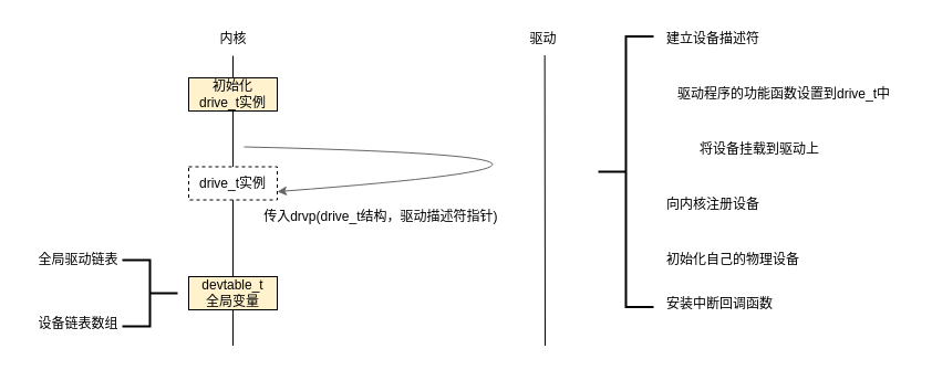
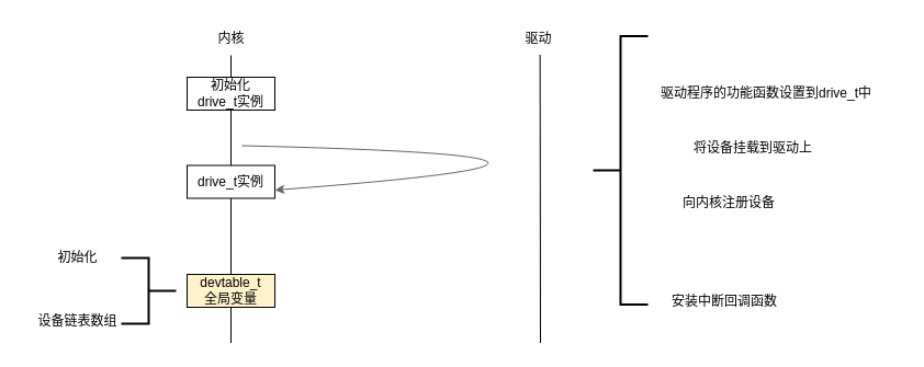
  <mxCell id="0" />
  <mxCell id="1" parent="0" />
  <mxCell id="2" value="" style="endArrow=none;html=1;rounded=0;" parent="1" target="4" edge="1"><mxGeometry width="50" height="50" relative="1" as="geometry"><mxPoint x="210" y="312.5" as="sourcePoint" /><mxPoint x="210" y="52.5" as="targetPoint" /></mxGeometry></mxCell>
  <mxCell id="3" value="" style="endArrow=none;html=1;rounded=0;entryX=0.533;entryY=0.983;entryDx=0;entryDy=0;entryPerimeter=0;" parent="1" target="5" edge="1"><mxGeometry width="50" height="50" relative="1" as="geometry"><mxPoint x="492" y="312.5" as="sourcePoint" /><mxPoint x="490" y="62.5" as="targetPoint" /></mxGeometry></mxCell>
  <mxCell id="4" value="内核" style="text;html=1;align=center;verticalAlign=middle;resizable=0;points=[];autosize=1;strokeColor=none;fillColor=none;" parent="1" vertex="1"><mxGeometry x="185" y="20" width="50" height="30" as="geometry" /></mxCell>
  <mxCell id="5" value="驱动" style="text;html=1;align=center;verticalAlign=middle;resizable=0;points=[];autosize=1;strokeColor=none;fillColor=none;" parent="1" vertex="1"><mxGeometry x="465" y="20" width="50" height="30" as="geometry" /></mxCell>
  <mxCell id="6" value="" style="endArrow=classic;html=1;rounded=0;curved=1;fillColor=#f5f5f5;strokeColor=#666666;entryX=1;entryY=0.75;entryDx=0;entryDy=0;" parent="1" target="20" edge="1"><mxGeometry width="50" height="50" relative="1" as="geometry"><mxPoint x="220" y="132.5" as="sourcePoint" /><mxPoint x="220" y="172.5" as="targetPoint" /><Array as="points"><mxPoint x="650" y="142.5" /></Array></mxGeometry></mxCell>
  <mxCell id="7" value="" style="strokeWidth=2;html=1;shape=mxgraph.flowchart.annotation_2;align=left;labelPosition=right;pointerEvents=1;" parent="1" vertex="1"><mxGeometry x="540" y="32.5" width="50" height="245" as="geometry" /></mxCell>
- <mxCell id="8" value="建立设备描述符" style="text;html=1;align=left;verticalAlign=middle;resizable=0;points=[];autosize=1;strokeColor=none;fillColor=none;" parent="1" vertex="1"><mxGeometry x="600" y="20" width="110" height="30" as="geometry" /></mxCell>
- <mxCell id="9" value="传入drvp(drive_t结构，驱动描述符指针)&amp;nbsp;" style="text;html=1;align=center;verticalAlign=middle;resizable=0;points=[];autosize=1;strokeColor=none;fillColor=none;" parent="1" vertex="1"><mxGeometry x="225" y="180.5" width="240" height="30" as="geometry" /></mxCell>
- <mxCell id="10" value="驱动程序的功能函数设置到drive_t中" style="text;html=1;align=left;verticalAlign=middle;resizable=0;points=[];autosize=1;strokeColor=none;fillColor=none;" parent="1" vertex="1"><mxGeometry x="610" y="70" width="220" height="30" as="geometry" /></mxCell>
+ <mxCell id="10" value="驱动程序的功能函数设置到drive_t中" style="text;html=1;align=left;verticalAlign=middle;resizable=0;points=[];autosize=1;strokeColor=none;fillColor=none;" parent="1" vertex="1"><mxGeometry x="600" y="70" width="220" height="30" as="geometry" /></mxCell>
  <mxCell id="11" value="将设备挂载到驱动上" style="text;html=1;align=left;verticalAlign=middle;resizable=0;points=[];autosize=1;strokeColor=none;fillColor=none;" parent="1" vertex="1"><mxGeometry x="630" y="120" width="130" height="30" as="geometry" /></mxCell>
- <mxCell id="12" value="向内核注册设备" style="text;html=1;align=left;verticalAlign=middle;resizable=0;points=[];autosize=1;strokeColor=none;fillColor=none;" parent="1" vertex="1"><mxGeometry x="600" y="170" width="110" height="30" as="geometry" /></mxCell>
- <mxCell id="13" value="初始化自己的物理设备" style="text;html=1;align=left;verticalAlign=middle;resizable=0;points=[];autosize=1;strokeColor=none;fillColor=none;" parent="1" vertex="1"><mxGeometry x="600" y="220" width="140" height="30" as="geometry" /></mxCell>
- <mxCell id="14" value="安装中断回调函数" style="text;html=1;align=left;verticalAlign=middle;resizable=0;points=[];autosize=1;strokeColor=none;fillColor=none;" parent="1" vertex="1"><mxGeometry x="600" y="260" width="120" height="30" as="geometry" /></mxCell>
+ <mxCell id="12" value="向内核注册设备" style="text;html=1;align=left;verticalAlign=middle;resizable=0;points=[];autosize=1;strokeColor=none;fillColor=none;" parent="1" vertex="1"><mxGeometry x="620" y="170" width="110" height="30" as="geometry" /></mxCell>
+ <mxCell id="14" value="安装中断回调函数" style="text;html=1;align=left;verticalAlign=middle;resizable=0;points=[];autosize=1;strokeColor=none;fillColor=none;" parent="1" vertex="1"><mxGeometry x="610" y="260" width="120" height="30" as="geometry" /></mxCell>
  <mxCell id="15" value="devtable_t&lt;br&gt;全局变量" style="rounded=0;whiteSpace=wrap;html=1;fillColor=#fff2cc;" parent="1" vertex="1"><mxGeometry x="170" y="250" width="80" height="30" as="geometry" /></mxCell>
- <mxCell id="16" value="初始化&lt;br&gt;drive_t实例" style="rounded=0;whiteSpace=wrap;html=1;fillColor=#fff2cc;" parent="1" vertex="1"><mxGeometry x="170" y="70" width="80" height="30" as="geometry" /></mxCell>
+ <mxCell id="16" value="初始化&lt;br&gt;drive_t实例" style="rounded=0;whiteSpace=wrap;html=1;" parent="1" vertex="1"><mxGeometry x="170" y="70" width="80" height="30" as="geometry" /></mxCell>
  <mxCell id="17" value="" style="strokeWidth=2;html=1;shape=mxgraph.flowchart.annotation_2;align=left;labelPosition=right;pointerEvents=1;rotation=-180;" parent="1" vertex="1"><mxGeometry x="110" y="235" width="50" height="60" as="geometry" /></mxCell>
- <mxCell id="18" value="全局驱动链表" style="text;html=1;align=center;verticalAlign=middle;resizable=0;points=[];autosize=1;strokeColor=none;fillColor=none;" parent="1" vertex="1"><mxGeometry x="20" y="220" width="100" height="30" as="geometry" /></mxCell>
+ <mxCell id="18" value="初始化" style="text;html=1;align=center;verticalAlign=middle;resizable=0;points=[];autosize=1;strokeColor=none;fillColor=none;" parent="1" vertex="1"><mxGeometry x="20" y="220" width="100" height="30" as="geometry" /></mxCell>
  <mxCell id="19" value="设备链表数组" style="text;html=1;align=center;verticalAlign=middle;resizable=0;points=[];autosize=1;strokeColor=none;fillColor=none;" parent="1" vertex="1"><mxGeometry x="20" y="277.5" width="100" height="30" as="geometry" /></mxCell>
- <mxCell id="20" value="drive_t实例" style="rounded=0;whiteSpace=wrap;html=1;dashed=1;" parent="1" vertex="1"><mxGeometry x="170" y="150.5" width="80" height="30" as="geometry" /></mxCell>
+ <mxCell id="20" value="drive_t实例" style="rounded=0;whiteSpace=wrap;html=1;" parent="1" vertex="1"><mxGeometry x="170" y="150.5" width="80" height="30" as="geometry" /></mxCell>
